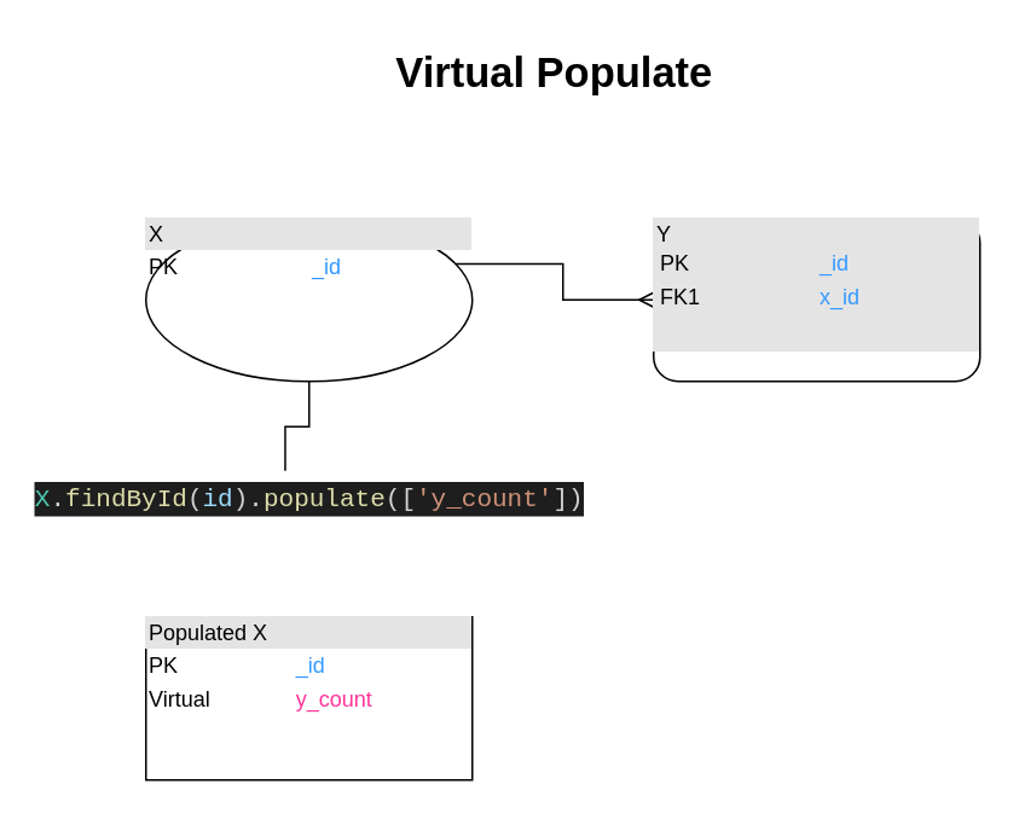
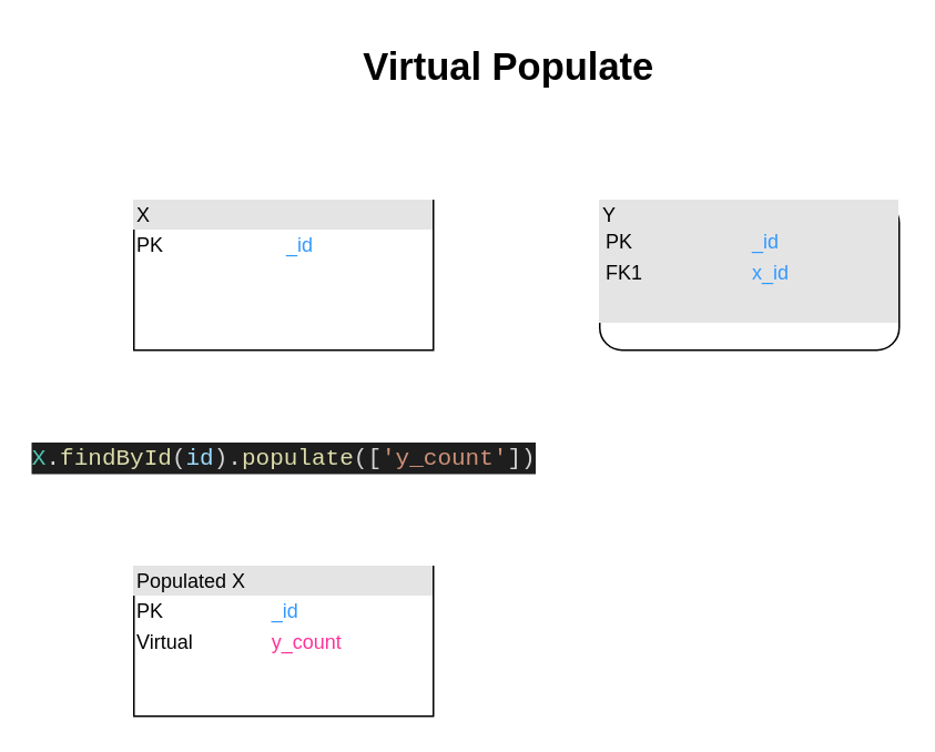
  <mxCell id="0" />
  <mxCell id="1" parent="0" />
- <mxCell id="2" style="edgeStyle=orthogonalEdgeStyle;rounded=0;orthogonalLoop=1;jettySize=auto;html=1;exitX=0;exitY=0.25;exitDx=0;exitDy=0;entryX=0;entryY=0.5;entryDx=0;entryDy=0;endArrow=ERmany;endFill=0;" edge="1" parent="1" source="3" target="4"><mxGeometry relative="1" as="geometry" /></mxCell>
- <mxCell id="3" value="&lt;div style=&quot;box-sizing:border-box;width:100%;background:#e4e4e4;padding:2px;&quot;&gt;X&lt;/div&gt;&lt;table style=&quot;width:100%;font-size:1em;&quot; cellpadding=&quot;2&quot; cellspacing=&quot;0&quot;&gt;&lt;tbody&gt;&lt;tr&gt;&lt;td&gt;PK&lt;/td&gt;&lt;td&gt;&lt;font color=&quot;#3399ff&quot;&gt;_id&lt;/font&gt;&lt;/td&gt;&lt;/tr&gt;&lt;tr&gt;&lt;td&gt;&lt;br&gt;&lt;/td&gt;&lt;td&gt;&lt;/td&gt;&lt;/tr&gt;&lt;/tbody&gt;&lt;/table&gt;" style="ellipse;verticalAlign=top;align=left;overflow=fill;html=1;" vertex="1" parent="1"><mxGeometry x="80" y="120" width="180" height="90" as="geometry" /></mxCell>
+ <mxCell id="3" value="&lt;div style=&quot;box-sizing:border-box;width:100%;background:#e4e4e4;padding:2px;&quot;&gt;X&lt;/div&gt;&lt;table style=&quot;width:100%;font-size:1em;&quot; cellpadding=&quot;2&quot; cellspacing=&quot;0&quot;&gt;&lt;tbody&gt;&lt;tr&gt;&lt;td&gt;PK&lt;/td&gt;&lt;td&gt;&lt;font color=&quot;#3399ff&quot;&gt;_id&lt;/font&gt;&lt;/td&gt;&lt;/tr&gt;&lt;tr&gt;&lt;td&gt;&lt;br&gt;&lt;/td&gt;&lt;td&gt;&lt;/td&gt;&lt;/tr&gt;&lt;/tbody&gt;&lt;/table&gt;" style="verticalAlign=top;align=left;overflow=fill;html=1;" vertex="1" parent="1"><mxGeometry x="80" y="120" width="180" height="90" as="geometry" /></mxCell>
  <mxCell id="4" value="&lt;div style=&quot;box-sizing:border-box;width:100%;background:#e4e4e4;padding:2px;&quot;&gt;Y&lt;table style=&quot;background-color: initial; font-size: 1em; width: 100%;&quot; cellpadding=&quot;2&quot; cellspacing=&quot;0&quot;&gt;&lt;tbody&gt;&lt;tr&gt;&lt;td&gt;PK&lt;/td&gt;&lt;td&gt;&lt;font color=&quot;#3399ff&quot;&gt;_id&lt;/font&gt;&lt;/td&gt;&lt;/tr&gt;&lt;tr&gt;&lt;td&gt;FK1&lt;/td&gt;&lt;td&gt;&lt;font color=&quot;#3399ff&quot;&gt;x_id&lt;/font&gt;&lt;/td&gt;&lt;/tr&gt;&lt;tr&gt;&lt;td&gt;&lt;/td&gt;&lt;td&gt;&lt;br&gt;&lt;/td&gt;&lt;/tr&gt;&lt;/tbody&gt;&lt;/table&gt;&lt;/div&gt;" style="verticalAlign=top;align=left;overflow=fill;html=1;rounded=1;" vertex="1" parent="1"><mxGeometry x="360" y="120" width="180" height="90" as="geometry" /></mxCell>
  <mxCell id="5" value="&lt;div style=&quot;box-sizing:border-box;width:100%;background:#e4e4e4;padding:2px;&quot;&gt;Populated X&lt;/div&gt;&lt;table style=&quot;width:100%;font-size:1em;&quot; cellpadding=&quot;2&quot; cellspacing=&quot;0&quot;&gt;&lt;tbody&gt;&lt;tr&gt;&lt;td&gt;PK&lt;/td&gt;&lt;td&gt;&lt;font color=&quot;#3399ff&quot;&gt;_id&lt;/font&gt;&lt;/td&gt;&lt;/tr&gt;&lt;tr&gt;&lt;td&gt;Virtual&lt;/td&gt;&lt;td&gt;&lt;font color=&quot;#ff3399&quot;&gt;y_count&lt;/font&gt;&lt;/td&gt;&lt;/tr&gt;&lt;/tbody&gt;&lt;/table&gt;" style="verticalAlign=top;align=left;overflow=fill;html=1;" vertex="1" parent="1"><mxGeometry x="80" y="340" width="180" height="90" as="geometry" /></mxCell>
  <mxCell id="6" value="&lt;b&gt;&lt;font style=&quot;font-size: 23px;&quot;&gt;Virtual Populate&lt;/font&gt;&lt;/b&gt;" style="text;html=1;align=center;verticalAlign=middle;resizable=0;points=[];autosize=1;strokeColor=none;fillColor=none;" vertex="1" parent="1"><mxGeometry x="205" y="20" width="200" height="40" as="geometry" /></mxCell>
  <mxCell id="7" value="&lt;div style=&quot;background-color: rgb(30, 30, 30); font-family: Consolas, &amp;quot;Courier New&amp;quot;, monospace; font-size: 14px; line-height: 19px;&quot;&gt;&lt;font color=&quot;#4ec9b0&quot;&gt;X&lt;/font&gt;&lt;span style=&quot;color: rgb(212, 212, 212);&quot;&gt;.&lt;span style=&quot;color: #dcdcaa;&quot;&gt;findById&lt;/span&gt;(&lt;span style=&quot;color: #9cdcfe;&quot;&gt;id&lt;/span&gt;).&lt;span style=&quot;color: #dcdcaa;&quot;&gt;populate&lt;/span&gt;([&lt;span style=&quot;color: #ce9178;&quot;&gt;'y_count'&lt;/span&gt;])&lt;/span&gt;&lt;/div&gt;" style="text;html=1;align=center;verticalAlign=middle;resizable=0;points=[];autosize=1;strokeColor=none;fillColor=none;fontSize=23;fontColor=#FF3399;" vertex="1" parent="1"><mxGeometry x="20" y="260" width="300" height="30" as="geometry" /></mxCell>
- <mxCell id="8" value="" style="edgeStyle=orthogonalEdgeStyle;rounded=0;orthogonalLoop=1;jettySize=auto;html=1;entryX=0.456;entryY=-0.022;entryDx=0;entryDy=0;entryPerimeter=0;endArrow=none;endFill=1;" edge="1" parent="1" source="3" target="7"><mxGeometry relative="1" as="geometry"><mxPoint x="170" y="210" as="sourcePoint" /><mxPoint x="297.08" y="288.02" as="targetPoint" /></mxGeometry></mxCell>
